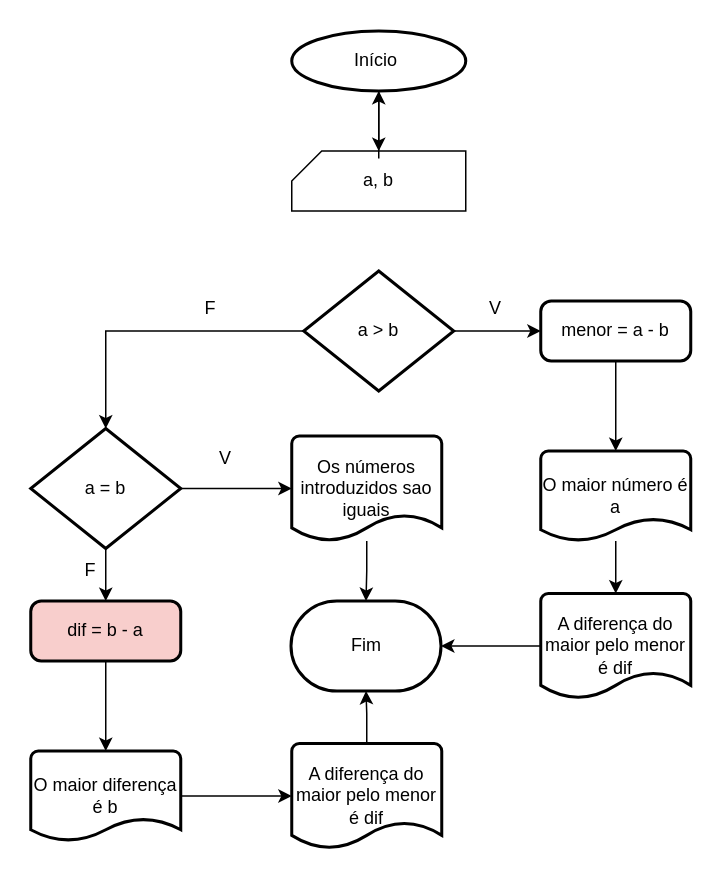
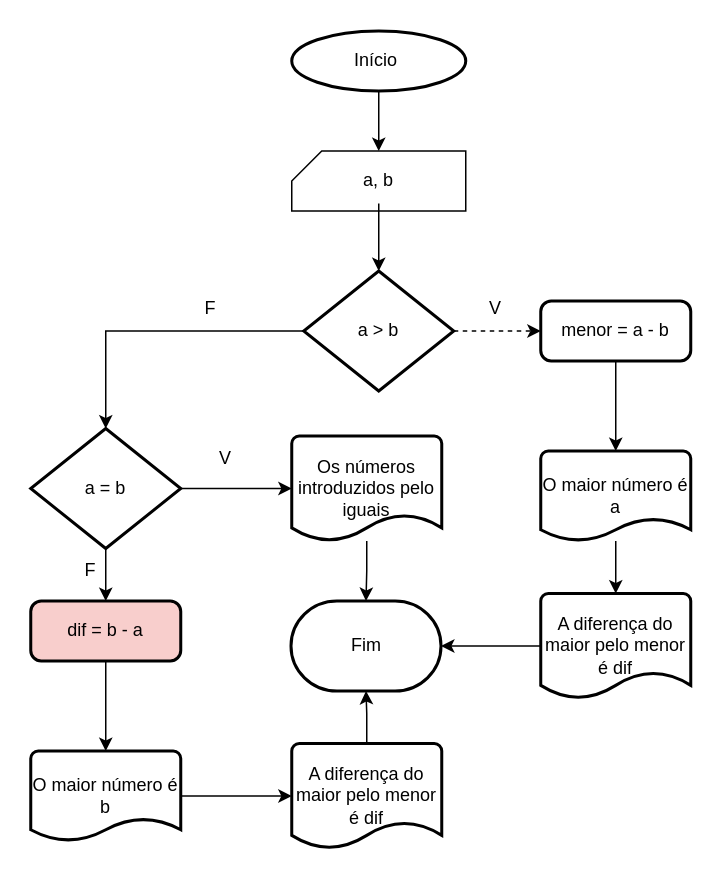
  <mxCell id="0" />
  <mxCell id="1" parent="0" />
  <mxCell id="2" value="Início&amp;nbsp;" style="strokeWidth=2;html=1;shape=mxgraph.flowchart.start_1;whiteSpace=wrap;" vertex="1" parent="1"><mxGeometry x="194" y="20" width="116" height="40" as="geometry" /></mxCell>
  <mxCell id="3" value="" style="verticalLabelPosition=bottom;verticalAlign=top;html=1;shape=card;whiteSpace=wrap;size=20;arcSize=12;" vertex="1" parent="1"><mxGeometry x="194" y="100" width="116" height="40" as="geometry" /></mxCell>
- <mxCell id="4" value="" style="edgeStyle=orthogonalEdgeStyle;rounded=0;orthogonalLoop=1;jettySize=auto;html=1;" edge="1" parent="1" source="5" target="2"><mxGeometry relative="1" as="geometry" /></mxCell>
+ <mxCell id="4" value="" style="edgeStyle=orthogonalEdgeStyle;rounded=0;orthogonalLoop=1;jettySize=auto;html=1;" edge="1" parent="1" source="5" target="9"><mxGeometry relative="1" as="geometry" /></mxCell>
  <mxCell id="5" value="a, b" style="text;strokeColor=none;align=center;fillColor=none;html=1;verticalAlign=middle;whiteSpace=wrap;rounded=0;" vertex="1" parent="1"><mxGeometry x="222" y="105" width="60" height="30" as="geometry" /></mxCell>
  <mxCell id="6" style="edgeStyle=orthogonalEdgeStyle;rounded=0;orthogonalLoop=1;jettySize=auto;html=1;exitX=0.5;exitY=1;exitDx=0;exitDy=0;exitPerimeter=0;entryX=0.5;entryY=0;entryDx=0;entryDy=0;entryPerimeter=0;" edge="1" parent="1" source="2" target="3"><mxGeometry relative="1" as="geometry" /></mxCell>
- <mxCell id="7" value="" style="edgeStyle=orthogonalEdgeStyle;rounded=0;orthogonalLoop=1;jettySize=auto;html=1;" edge="1" parent="1" source="9" target="11"><mxGeometry relative="1" as="geometry" /></mxCell>
+ <mxCell id="7" value="" style="edgeStyle=orthogonalEdgeStyle;rounded=0;orthogonalLoop=1;jettySize=auto;html=1;dashed=1;" edge="1" parent="1" source="9" target="11"><mxGeometry relative="1" as="geometry" /></mxCell>
  <mxCell id="8" value="" style="edgeStyle=orthogonalEdgeStyle;rounded=0;orthogonalLoop=1;jettySize=auto;html=1;entryX=0.5;entryY=0;entryDx=0;entryDy=0;entryPerimeter=0;" edge="1" parent="1" source="9" target="18"><mxGeometry relative="1" as="geometry" /></mxCell>
  <mxCell id="9" value="a &amp;gt; b" style="strokeWidth=2;html=1;shape=mxgraph.flowchart.decision;whiteSpace=wrap;" vertex="1" parent="1"><mxGeometry x="202" y="180" width="100" height="80" as="geometry" /></mxCell>
  <mxCell id="10" value="" style="edgeStyle=orthogonalEdgeStyle;rounded=0;orthogonalLoop=1;jettySize=auto;html=1;" edge="1" parent="1" source="11" target="13"><mxGeometry relative="1" as="geometry" /></mxCell>
  <mxCell id="11" value="menor = a - b" style="rounded=1;whiteSpace=wrap;html=1;absoluteArcSize=1;arcSize=14;strokeWidth=2;" vertex="1" parent="1"><mxGeometry x="360" y="200" width="100" height="40" as="geometry" /></mxCell>
  <mxCell id="12" value="" style="edgeStyle=orthogonalEdgeStyle;rounded=0;orthogonalLoop=1;jettySize=auto;html=1;" edge="1" parent="1" source="13" target="15"><mxGeometry relative="1" as="geometry" /></mxCell>
  <mxCell id="13" value="O maior número é a" style="strokeWidth=2;html=1;shape=mxgraph.flowchart.document2;whiteSpace=wrap;size=0.25;" vertex="1" parent="1"><mxGeometry x="360" y="300" width="100" height="60" as="geometry" /></mxCell>
  <mxCell id="14" value="" style="edgeStyle=orthogonalEdgeStyle;rounded=0;orthogonalLoop=1;jettySize=auto;html=1;" edge="1" parent="1" source="15" target="29"><mxGeometry relative="1" as="geometry" /></mxCell>
  <mxCell id="15" value="A diferença do maior pelo menor é dif" style="strokeWidth=2;html=1;shape=mxgraph.flowchart.document2;whiteSpace=wrap;size=0.25;" vertex="1" parent="1"><mxGeometry x="360" y="395" width="100" height="70" as="geometry" /></mxCell>
  <mxCell id="16" value="" style="edgeStyle=orthogonalEdgeStyle;rounded=0;orthogonalLoop=1;jettySize=auto;html=1;" edge="1" parent="1" source="18" target="22"><mxGeometry relative="1" as="geometry" /></mxCell>
  <mxCell id="17" value="" style="edgeStyle=orthogonalEdgeStyle;rounded=0;orthogonalLoop=1;jettySize=auto;html=1;" edge="1" parent="1" source="18" target="26"><mxGeometry relative="1" as="geometry" /></mxCell>
  <mxCell id="18" value="a = b" style="strokeWidth=2;html=1;shape=mxgraph.flowchart.decision;whiteSpace=wrap;" vertex="1" parent="1"><mxGeometry x="20" y="285" width="100" height="80" as="geometry" /></mxCell>
  <mxCell id="19" value="V" style="text;strokeColor=none;align=center;fillColor=none;html=1;verticalAlign=middle;whiteSpace=wrap;rounded=0;" vertex="1" parent="1"><mxGeometry x="300" y="190" width="60" height="30" as="geometry" /></mxCell>
  <mxCell id="20" value="F" style="text;strokeColor=none;align=center;fillColor=none;html=1;verticalAlign=middle;whiteSpace=wrap;rounded=0;" vertex="1" parent="1"><mxGeometry x="110" y="190" width="60" height="30" as="geometry" /></mxCell>
  <mxCell id="21" value="" style="edgeStyle=orthogonalEdgeStyle;rounded=0;orthogonalLoop=1;jettySize=auto;html=1;" edge="1" parent="1" source="22" target="24"><mxGeometry relative="1" as="geometry" /></mxCell>
  <mxCell id="22" value="dif = b - a" style="rounded=1;whiteSpace=wrap;html=1;absoluteArcSize=1;arcSize=14;strokeWidth=2;fillColor=#f8cecc;" vertex="1" parent="1"><mxGeometry x="20" y="400" width="100" height="40" as="geometry" /></mxCell>
  <mxCell id="23" value="" style="edgeStyle=orthogonalEdgeStyle;rounded=0;orthogonalLoop=1;jettySize=auto;html=1;" edge="1" parent="1" source="24" target="28"><mxGeometry relative="1" as="geometry" /></mxCell>
- <mxCell id="24" value="O maior diferença é b" style="strokeWidth=2;html=1;shape=mxgraph.flowchart.document2;whiteSpace=wrap;size=0.25;" vertex="1" parent="1"><mxGeometry x="20" y="500" width="100" height="60" as="geometry" /></mxCell>
+ <mxCell id="24" value="O maior número é b" style="strokeWidth=2;html=1;shape=mxgraph.flowchart.document2;whiteSpace=wrap;size=0.25;" vertex="1" parent="1"><mxGeometry x="20" y="500" width="100" height="60" as="geometry" /></mxCell>
  <mxCell id="25" value="" style="edgeStyle=orthogonalEdgeStyle;rounded=0;orthogonalLoop=1;jettySize=auto;html=1;" edge="1" parent="1" source="26" target="29"><mxGeometry relative="1" as="geometry" /></mxCell>
- <mxCell id="26" value="Os números introduzidos sao iguais" style="strokeWidth=2;html=1;shape=mxgraph.flowchart.document2;whiteSpace=wrap;size=0.25;" vertex="1" parent="1"><mxGeometry x="194" y="290" width="100" height="70" as="geometry" /></mxCell>
+ <mxCell id="26" value="Os números introduzidos pelo iguais" style="strokeWidth=2;html=1;shape=mxgraph.flowchart.document2;whiteSpace=wrap;size=0.25;" vertex="1" parent="1"><mxGeometry x="194" y="290" width="100" height="70" as="geometry" /></mxCell>
  <mxCell id="27" value="" style="edgeStyle=orthogonalEdgeStyle;rounded=0;orthogonalLoop=1;jettySize=auto;html=1;" edge="1" parent="1" source="28" target="29"><mxGeometry relative="1" as="geometry" /></mxCell>
  <mxCell id="28" value="A diferença do maior pelo menor é dif" style="strokeWidth=2;html=1;shape=mxgraph.flowchart.document2;whiteSpace=wrap;size=0.25;" vertex="1" parent="1"><mxGeometry x="194" y="495" width="100" height="70" as="geometry" /></mxCell>
  <mxCell id="29" value="Fim" style="strokeWidth=2;html=1;shape=mxgraph.flowchart.terminator;whiteSpace=wrap;" vertex="1" parent="1"><mxGeometry x="193.5" y="400" width="100" height="60" as="geometry" /></mxCell>
  <mxCell id="30" value="F" style="text;strokeColor=none;align=center;fillColor=none;html=1;verticalAlign=middle;whiteSpace=wrap;rounded=0;" vertex="1" parent="1"><mxGeometry x="30" y="365" width="60" height="30" as="geometry" /></mxCell>
  <mxCell id="31" value="V" style="text;strokeColor=none;align=center;fillColor=none;html=1;verticalAlign=middle;whiteSpace=wrap;rounded=0;" vertex="1" parent="1"><mxGeometry x="120" y="290" width="60" height="30" as="geometry" /></mxCell>
